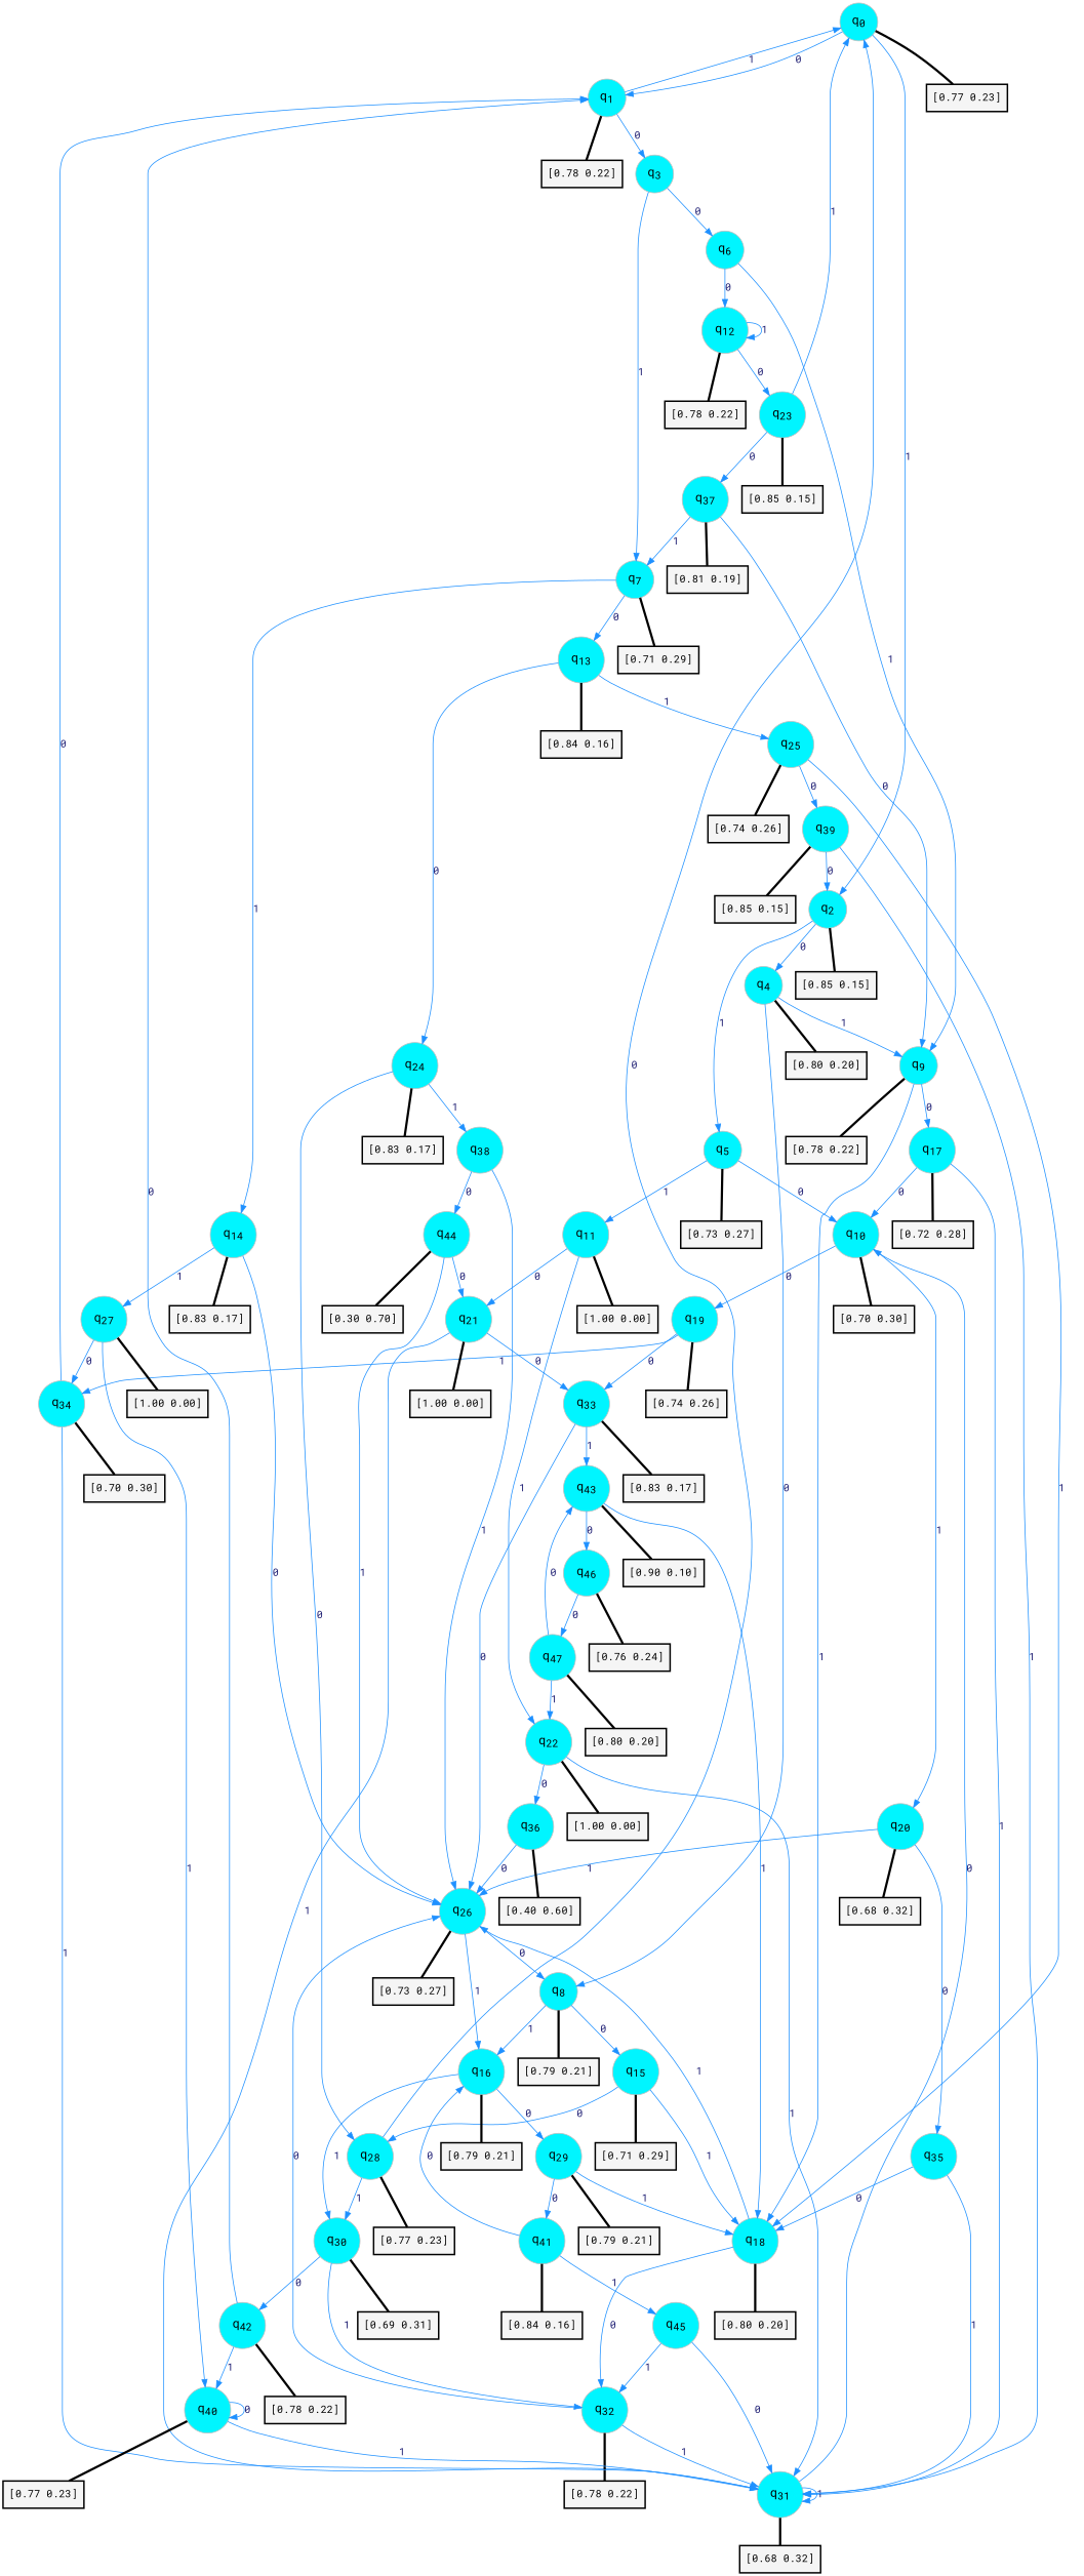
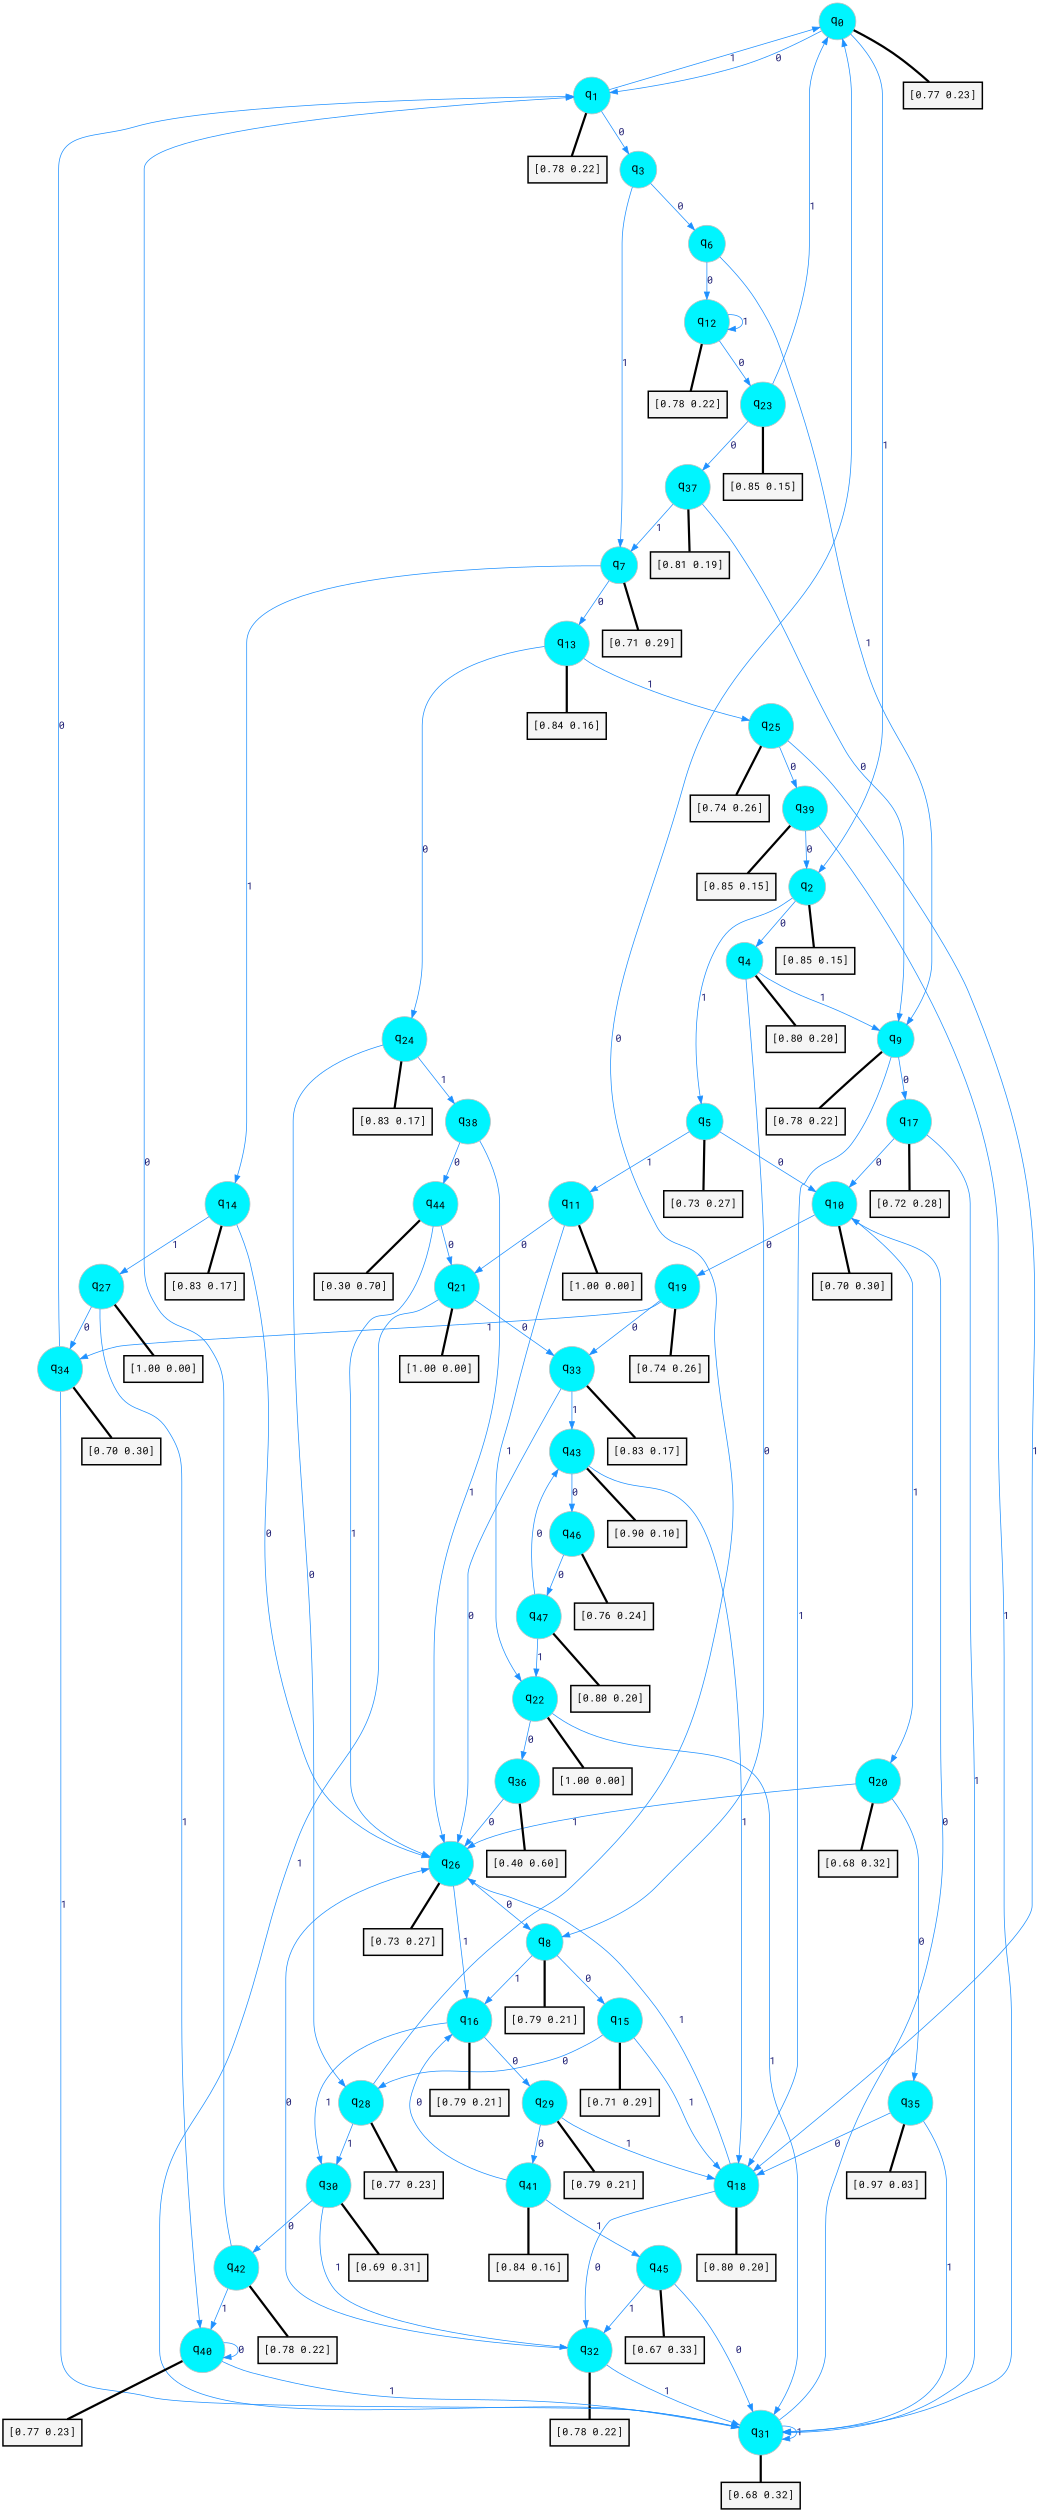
  digraph {
    fontname="Roboto Mono"
    rankdir=TD
    node [color=gray fillcolor=turquoise1 fontcolor=black fontname="Roboto Mono" fontsize=16 fontweight=bold shape=circle style=filled]
    edge [arrowsize=1 color=dodgerblue1 fontcolor=midnightblue fontname="Roboto Mono" fontweight=bold penwidth=1 style=solid weight=20]
    n1 [label=<q<SUB>0</SUB>>]
    n2 [label=<q<SUB>1</SUB>>]
    n3 [label=<q<SUB>2</SUB>>]
    n4 [color=black fillcolor=whitesmoke fontsize=14 label="[0.77 0.23]" penwidth=2 shape=box]
    n5 [label=<q<SUB>3</SUB>>]
    n6 [color=black fillcolor=whitesmoke fontsize=14 label="[0.78 0.22]" penwidth=2 shape=box]
    n7 [label=<q<SUB>4</SUB>>]
    n8 [label=<q<SUB>5</SUB>>]
    n9 [color=black fillcolor=whitesmoke fontsize=14 label="[0.85 0.15]" penwidth=2 shape=box]
    n10 [label=<q<SUB>6</SUB>>]
    n11 [label=<q<SUB>7</SUB>>]
    n12 [label=<q<SUB>8</SUB>>]
    n13 [label=<q<SUB>9</SUB>>]
    n14 [color=black fillcolor=whitesmoke fontsize=14 label="[0.80 0.20]" penwidth=2 shape=box]
    n15 [label=<q<SUB>10</SUB>>]
    n16 [label=<q<SUB>11</SUB>>]
    n17 [color=black fillcolor=whitesmoke fontsize=14 label="[0.73 0.27]" penwidth=2 shape=box]
    n18 [label=<q<SUB>12</SUB>>]
    n19 [label=<q<SUB>13</SUB>>]
    n20 [label=<q<SUB>14</SUB>>]
    n21 [color=black fillcolor=whitesmoke fontsize=14 label="[0.71 0.29]" penwidth=2 shape=box]
    n22 [label=<q<SUB>15</SUB>>]
    n23 [label=<q<SUB>16</SUB>>]
    n24 [color=black fillcolor=whitesmoke fontsize=14 label="[0.79 0.21]" penwidth=2 shape=box]
    n25 [label=<q<SUB>17</SUB>>]
    n26 [label=<q<SUB>18</SUB>>]
    n27 [color=black fillcolor=whitesmoke fontsize=14 label="[0.78 0.22]" penwidth=2 shape=box]
    n28 [label=<q<SUB>19</SUB>>]
    n29 [label=<q<SUB>20</SUB>>]
    n30 [color=black fillcolor=whitesmoke fontsize=14 label="[0.70 0.30]" penwidth=2 shape=box]
    n31 [label=<q<SUB>21</SUB>>]
    n32 [label=<q<SUB>22</SUB>>]
    n33 [color=black fillcolor=whitesmoke fontsize=14 label="[1.00 0.00]" penwidth=2 shape=box]
    n34 [label=<q<SUB>23</SUB>>]
    n35 [color=black fillcolor=whitesmoke fontsize=14 label="[0.78 0.22]" penwidth=2 shape=box]
    n36 [label=<q<SUB>24</SUB>>]
    n37 [label=<q<SUB>25</SUB>>]
    n38 [color=black fillcolor=whitesmoke fontsize=14 label="[0.84 0.16]" penwidth=2 shape=box]
    n39 [label=<q<SUB>26</SUB>>]
    n40 [label=<q<SUB>27</SUB>>]
    n41 [color=black fillcolor=whitesmoke fontsize=14 label="[0.83 0.17]" penwidth=2 shape=box]
    n42 [label=<q<SUB>28</SUB>>]
    n43 [color=black fillcolor=whitesmoke fontsize=14 label="[0.71 0.29]" penwidth=2 shape=box]
    n44 [label=<q<SUB>29</SUB>>]
    n45 [label=<q<SUB>30</SUB>>]
    n46 [color=black fillcolor=whitesmoke fontsize=14 label="[0.79 0.21]" penwidth=2 shape=box]
    n47 [label=<q<SUB>31</SUB>>]
    n48 [color=black fillcolor=whitesmoke fontsize=14 label="[0.72 0.28]" penwidth=2 shape=box]
    n49 [label=<q<SUB>32</SUB>>]
    n50 [color=black fillcolor=whitesmoke fontsize=14 label="[0.80 0.20]" penwidth=2 shape=box]
    n51 [label=<q<SUB>33</SUB>>]
    n52 [label=<q<SUB>34</SUB>>]
    n53 [color=black fillcolor=whitesmoke fontsize=14 label="[0.74 0.26]" penwidth=2 shape=box]
    n54 [label=<q<SUB>35</SUB>>]
    n55 [color=black fillcolor=whitesmoke fontsize=14 label="[0.68 0.32]" penwidth=2 shape=box]
    n56 [color=black fillcolor=whitesmoke fontsize=14 label="[1.00 0.00]" penwidth=2 shape=box]
    n57 [label=<q<SUB>36</SUB>>]
    n58 [color=black fillcolor=whitesmoke fontsize=14 label="[1.00 0.00]" penwidth=2 shape=box]
    n59 [label=<q<SUB>37</SUB>>]
    n60 [color=black fillcolor=whitesmoke fontsize=14 label="[0.85 0.15]" penwidth=2 shape=box]
    n61 [label=<q<SUB>38</SUB>>]
    n62 [color=black fillcolor=whitesmoke fontsize=14 label="[0.83 0.17]" penwidth=2 shape=box]
    n63 [label=<q<SUB>39</SUB>>]
    n64 [color=black fillcolor=whitesmoke fontsize=14 label="[0.74 0.26]" penwidth=2 shape=box]
    n65 [color=black fillcolor=whitesmoke fontsize=14 label="[0.73 0.27]" penwidth=2 shape=box]
    n66 [label=<q<SUB>40</SUB>>]
    n67 [color=black fillcolor=whitesmoke fontsize=14 label="[1.00 0.00]" penwidth=2 shape=box]
    n68 [color=black fillcolor=whitesmoke fontsize=14 label="[0.77 0.23]" penwidth=2 shape=box]
    n69 [label=<q<SUB>41</SUB>>]
    n70 [color=black fillcolor=whitesmoke fontsize=14 label="[0.79 0.21]" penwidth=2 shape=box]
    n71 [label=<q<SUB>42</SUB>>]
    n72 [color=black fillcolor=whitesmoke fontsize=14 label="[0.69 0.31]" penwidth=2 shape=box]
    n73 [color=black fillcolor=whitesmoke fontsize=14 label="[0.68 0.32]" penwidth=2 shape=box]
    n74 [color=black fillcolor=whitesmoke fontsize=14 label="[0.78 0.22]" penwidth=2 shape=box]
    n75 [label=<q<SUB>43</SUB>>]
    n76 [color=black fillcolor=whitesmoke fontsize=14 label="[0.83 0.17]" penwidth=2 shape=box]
    n77 [color=black fillcolor=whitesmoke fontsize=14 label="[0.70 0.30]" penwidth=2 shape=box]
+   n78 [color=black fillcolor=whitesmoke fontsize=14 label="[0.97 0.03]" penwidth=2 shape=box]
    n79 [color=black fillcolor=whitesmoke fontsize=14 label="[0.40 0.60]" penwidth=2 shape=box]
    n80 [color=black fillcolor=whitesmoke fontsize=14 label="[0.81 0.19]" penwidth=2 shape=box]
    n81 [label=<q<SUB>44</SUB>>]
    n82 [color=black fillcolor=whitesmoke fontsize=14 label="[0.85 0.15]" penwidth=2 shape=box]
    n83 [color=black fillcolor=whitesmoke fontsize=14 label="[0.77 0.23]" penwidth=2 shape=box]
    n84 [label=<q<SUB>45</SUB>>]
    n85 [color=black fillcolor=whitesmoke fontsize=14 label="[0.84 0.16]" penwidth=2 shape=box]
    n86 [color=black fillcolor=whitesmoke fontsize=14 label="[0.78 0.22]" penwidth=2 shape=box]
    n87 [label=<q<SUB>46</SUB>>]
    n88 [color=black fillcolor=whitesmoke fontsize=14 label="[0.90 0.10]" penwidth=2 shape=box]
    n89 [color=black fillcolor=whitesmoke fontsize=14 label="[0.30 0.70]" penwidth=2 shape=box]
+   n90 [color=black fillcolor=whitesmoke fontsize=14 label="[0.67 0.33]" penwidth=2 shape=box]
    n91 [label=<q<SUB>47</SUB>>]
    n92 [color=black fillcolor=whitesmoke fontsize=14 label="[0.76 0.24]" penwidth=2 shape=box]
    n93 [color=black fillcolor=whitesmoke fontsize=14 label="[0.80 0.20]" penwidth=2 shape=box]
    n1 -> n2 [label=0]
    n1 -> n3 [label=1]
    n1 -> n4 [arrowhead=none color=black penwidth=3]
    n2 -> n1 [label=1]
    n2 -> n5 [label=0]
    n2 -> n6 [arrowhead=none color=black penwidth=3]
    n3 -> n7 [label=0]
    n3 -> n8 [label=1]
    n3 -> n9 [arrowhead=none color=black penwidth=3]
    n5 -> n10 [label=0]
    n5 -> n11 [label=1]
    n7 -> n12 [label=0]
    n7 -> n13 [label=1]
    n7 -> n14 [arrowhead=none color=black penwidth=3]
    n8 -> n15 [label=0]
    n8 -> n16 [label=1]
    n8 -> n17 [arrowhead=none color=black penwidth=3]
    n10 -> n13 [label=1]
    n10 -> n18 [label=0]
    n11 -> n19 [label=0]
    n11 -> n20 [label=1]
    n11 -> n21 [arrowhead=none color=black penwidth=3]
    n12 -> n22 [label=0]
    n12 -> n23 [label=1]
    n12 -> n24 [arrowhead=none color=black penwidth=3]
    n13 -> n25 [label=0]
    n13 -> n26 [label=1]
    n13 -> n27 [arrowhead=none color=black penwidth=3]
    n15 -> n28 [label=0]
    n15 -> n29 [label=1]
    n15 -> n30 [arrowhead=none color=black penwidth=3]
    n16 -> n31 [label=0]
    n16 -> n32 [label=1]
    n16 -> n33 [arrowhead=none color=black penwidth=3]
    n18 -> n18 [label=1]
    n18 -> n34 [label=0]
    n18 -> n35 [arrowhead=none color=black penwidth=3]
    n19 -> n36 [label=0]
    n19 -> n37 [label=1]
    n19 -> n38 [arrowhead=none color=black penwidth=3]
    n20 -> n39 [label=0]
    n20 -> n40 [label=1]
    n20 -> n41 [arrowhead=none color=black penwidth=3]
    n22 -> n26 [label=1]
    n22 -> n42 [label=0]
    n22 -> n43 [arrowhead=none color=black penwidth=3]
    n23 -> n44 [label=0]
    n23 -> n45 [label=1]
    n23 -> n46 [arrowhead=none color=black penwidth=3]
    n25 -> n15 [label=0]
    n25 -> n47 [label=1]
    n25 -> n48 [arrowhead=none color=black penwidth=3]
    n26 -> n39 [label=1]
    n26 -> n49 [label=0]
    n26 -> n50 [arrowhead=none color=black penwidth=3]
    n28 -> n51 [label=0]
    n28 -> n52 [label=1]
    n28 -> n53 [arrowhead=none color=black penwidth=3]
    n29 -> n39 [label=1]
    n29 -> n54 [label=0]
    n29 -> n55 [arrowhead=none color=black penwidth=3]
    n31 -> n47 [label=1]
    n31 -> n51 [label=0]
    n31 -> n56 [arrowhead=none color=black penwidth=3]
    n32 -> n47 [label=1]
    n32 -> n57 [label=0]
    n32 -> n58 [arrowhead=none color=black penwidth=3]
    n34 -> n1 [label=1]
    n34 -> n59 [label=0]
    n34 -> n60 [arrowhead=none color=black penwidth=3]
    n36 -> n42 [label=0]
    n36 -> n61 [label=1]
    n36 -> n62 [arrowhead=none color=black penwidth=3]
    n37 -> n26 [label=1]
    n37 -> n63 [label=0]
    n37 -> n64 [arrowhead=none color=black penwidth=3]
    n39 -> n12 [label=0]
    n39 -> n23 [label=1]
    n39 -> n65 [arrowhead=none color=black penwidth=3]
    n40 -> n52 [label=0]
    n40 -> n66 [label=1]
    n40 -> n67 [arrowhead=none color=black penwidth=3]
    n42 -> n1 [label=0]
    n42 -> n45 [label=1]
    n42 -> n68 [arrowhead=none color=black penwidth=3]
    n44 -> n26 [label=1]
    n44 -> n69 [label=0]
    n44 -> n70 [arrowhead=none color=black penwidth=3]
    n45 -> n49 [label=1]
    n45 -> n71 [label=0]
    n45 -> n72 [arrowhead=none color=black penwidth=3]
    n47 -> n15 [label=0]
    n47 -> n47 [label=1]
    n47 -> n73 [arrowhead=none color=black penwidth=3]
    n49 -> n39 [label=0]
    n49 -> n47 [label=1]
    n49 -> n74 [arrowhead=none color=black penwidth=3]
    n51 -> n39 [label=0]
    n51 -> n75 [label=1]
    n51 -> n76 [arrowhead=none color=black penwidth=3]
    n52 -> n2 [label=0]
    n52 -> n47 [label=1]
    n52 -> n77 [arrowhead=none color=black penwidth=3]
    n54 -> n26 [label=0]
    n54 -> n47 [label=1]
+   n54 -> n78 [arrowhead=none color=black penwidth=3]
    n57 -> n39 [label=0]
    n57 -> n79 [arrowhead=none color=black penwidth=3]
    n59 -> n11 [label=1]
    n59 -> n13 [label=0]
    n59 -> n80 [arrowhead=none color=black penwidth=3]
    n61 -> n39 [label=1]
    n61 -> n81 [label=0]
    n63 -> n3 [label=0]
    n63 -> n47 [label=1]
    n63 -> n82 [arrowhead=none color=black penwidth=3]
    n66 -> n47 [label=1]
    n66 -> n66 [label=0]
    n66 -> n83 [arrowhead=none color=black penwidth=3]
    n69 -> n23 [label=0]
    n69 -> n84 [label=1]
    n69 -> n85 [arrowhead=none color=black penwidth=3]
    n71 -> n2 [label=0]
    n71 -> n66 [label=1]
    n71 -> n86 [arrowhead=none color=black penwidth=3]
    n75 -> n26 [label=1]
    n75 -> n87 [label=0]
    n75 -> n88 [arrowhead=none color=black penwidth=3]
    n81 -> n31 [label=0]
    n81 -> n39 [label=1]
    n81 -> n89 [arrowhead=none color=black penwidth=3]
    n84 -> n47 [label=0]
    n84 -> n49 [label=1]
+   n84 -> n90 [arrowhead=none color=black penwidth=3]
    n87 -> n91 [label=0]
    n87 -> n92 [arrowhead=none color=black penwidth=3]
    n91 -> n32 [label=1]
    n91 -> n75 [label=0]
    n91 -> n93 [arrowhead=none color=black penwidth=3]
  }
